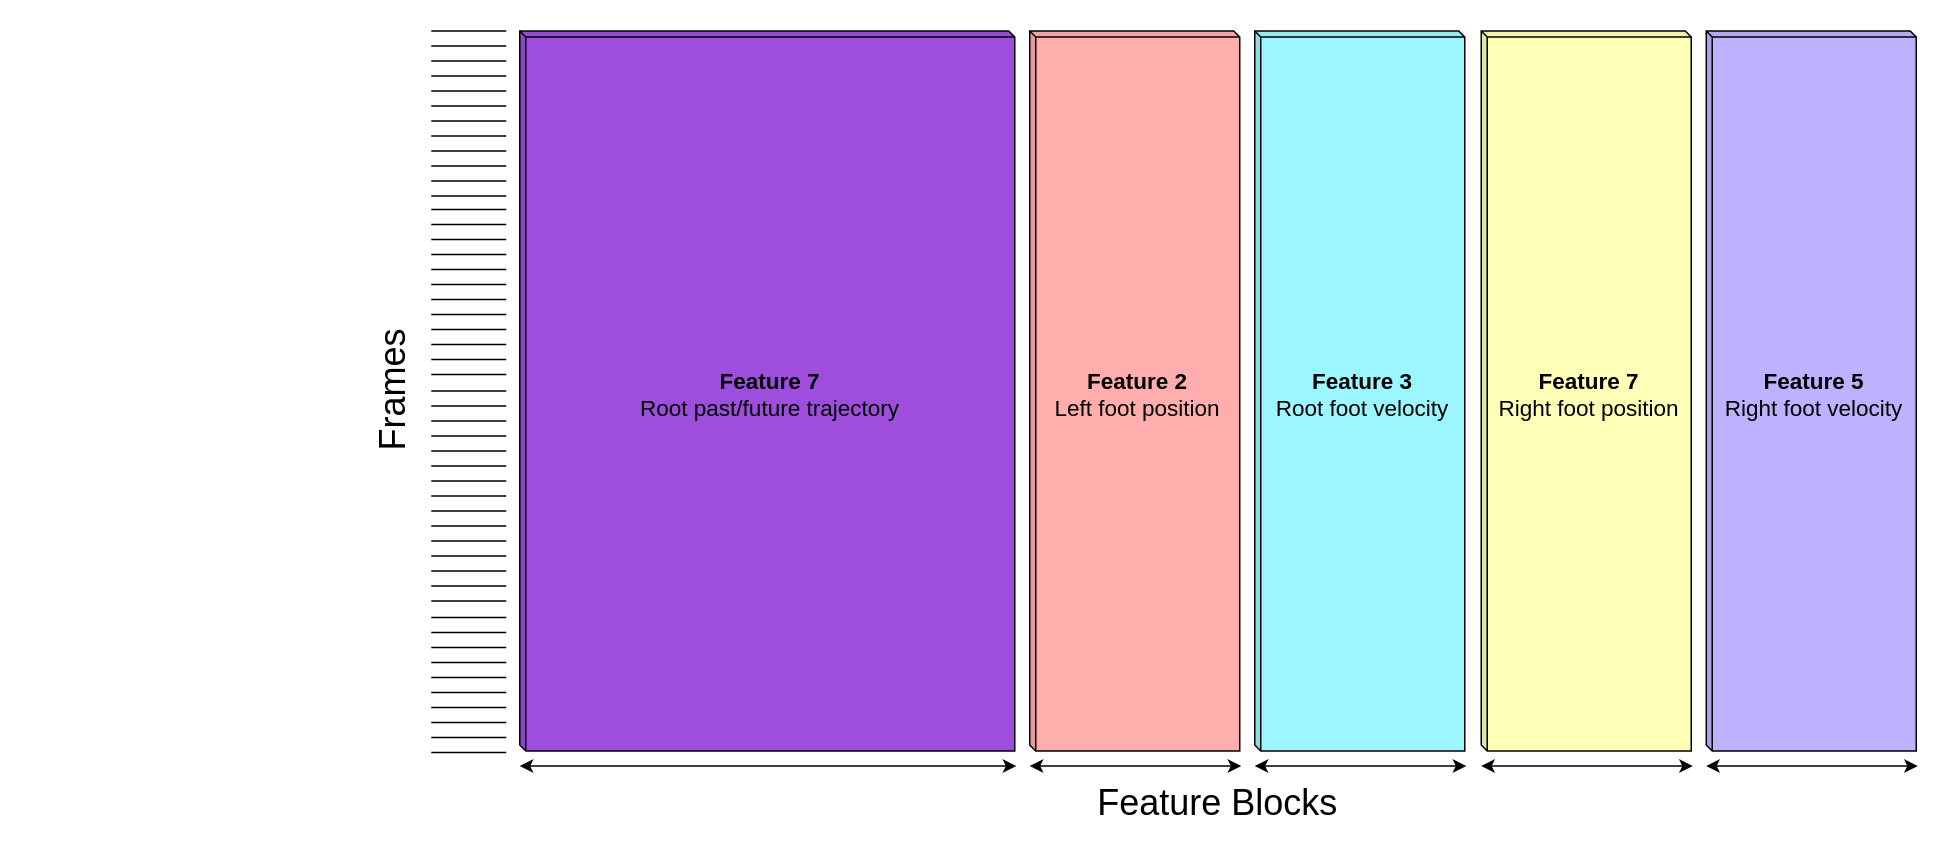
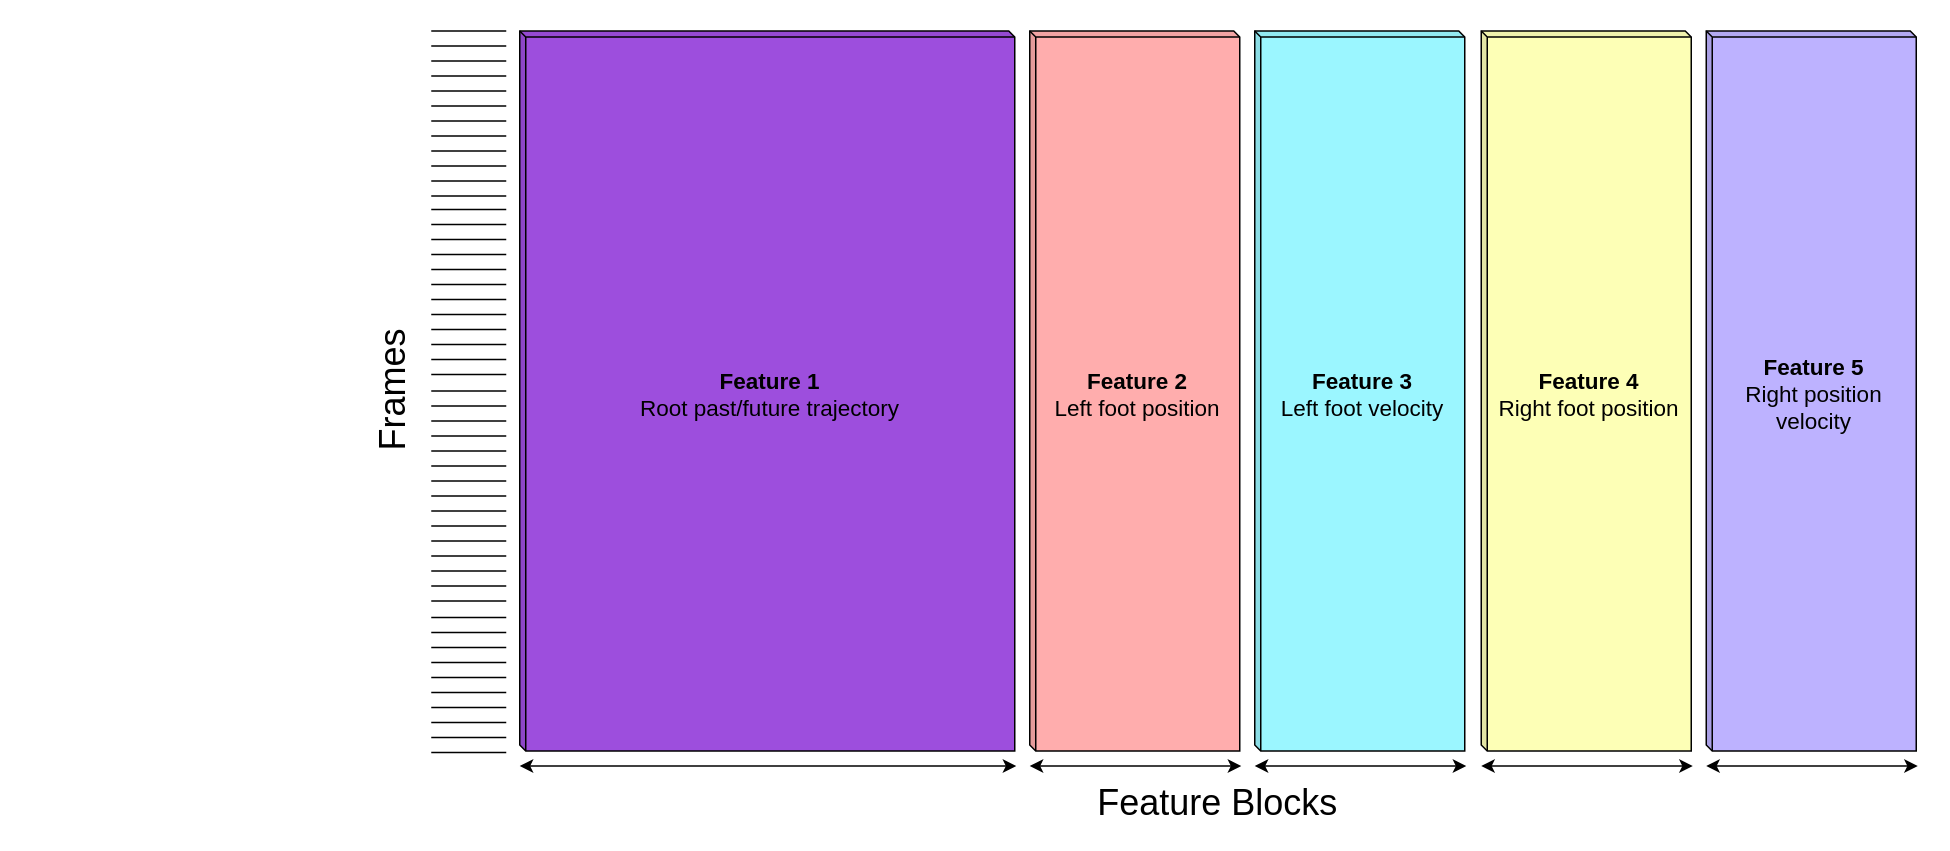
  <mxCell id="0" />
  <mxCell id="1" parent="0" />
- <mxCell id="2" value="&lt;b style=&quot;font-size: 15px;&quot;&gt;Feature 7&lt;/b&gt;&lt;br style=&quot;font-size: 15px;&quot;&gt;Root past/future trajectory" style="shape=cube;whiteSpace=wrap;html=1;boundedLbl=1;backgroundOutline=1;darkOpacity=0.05;darkOpacity2=0.1;size=4;fillColor=#9d4edd;fontSize=15;" parent="1" vertex="1"><mxGeometry x="346" y="20" width="330" height="480" as="geometry" /></mxCell>
- <mxCell id="3" value="&lt;b style=&quot;font-size: 15px;&quot;&gt;Feature 3&lt;/b&gt;&lt;br style=&quot;font-size: 15px;&quot;&gt;Root foot velocity" style="shape=cube;whiteSpace=wrap;html=1;boundedLbl=1;backgroundOutline=1;darkOpacity=0.05;darkOpacity2=0.1;size=4;fillColor=#9bf6ff;fontSize=15;" parent="1" vertex="1"><mxGeometry x="836" y="20" width="140" height="480" as="geometry" /></mxCell>
+ <mxCell id="2" value="&lt;b style=&quot;font-size: 15px;&quot;&gt;Feature 1&lt;/b&gt;&lt;br style=&quot;font-size: 15px;&quot;&gt;Root past/future trajectory" style="shape=cube;whiteSpace=wrap;html=1;boundedLbl=1;backgroundOutline=1;darkOpacity=0.05;darkOpacity2=0.1;size=4;fillColor=#9d4edd;fontSize=15;" parent="1" vertex="1"><mxGeometry x="346" y="20" width="330" height="480" as="geometry" /></mxCell>
+ <mxCell id="3" value="&lt;b style=&quot;font-size: 15px;&quot;&gt;Feature 3&lt;/b&gt;&lt;br style=&quot;font-size: 15px;&quot;&gt;Left foot velocity" style="shape=cube;whiteSpace=wrap;html=1;boundedLbl=1;backgroundOutline=1;darkOpacity=0.05;darkOpacity2=0.1;size=4;fillColor=#9bf6ff;fontSize=15;" parent="1" vertex="1"><mxGeometry x="836" y="20" width="140" height="480" as="geometry" /></mxCell>
  <mxCell id="4" value="&lt;b style=&quot;font-size: 15px;&quot;&gt;Feature 2&lt;/b&gt;&lt;br style=&quot;font-size: 15px;&quot;&gt;Left foot position" style="shape=cube;whiteSpace=wrap;html=1;boundedLbl=1;backgroundOutline=1;darkOpacity=0.05;darkOpacity2=0.1;size=4;fillColor=#ffadad;fontSize=15;" parent="1" vertex="1"><mxGeometry x="686" y="20" width="140" height="480" as="geometry" /></mxCell>
  <mxCell id="5" value="&lt;font style=&quot;font-size: 24px&quot;&gt;Frames&lt;/font&gt;" style="text;html=1;strokeColor=none;fillColor=none;align=center;verticalAlign=middle;whiteSpace=wrap;rounded=0;rotation=-90;shadow=0;" parent="1" vertex="1"><mxGeometry x="20.75" y="250" width="482.5" height="20" as="geometry" /></mxCell>
  <mxCell id="6" value="&lt;font style=&quot;font-size: 24px&quot;&gt;Feature Blocks&lt;/font&gt;" style="text;html=1;strokeColor=none;fillColor=none;align=center;verticalAlign=middle;whiteSpace=wrap;rounded=0;rotation=0;shadow=1;" parent="1" vertex="1"><mxGeometry x="346" y="525" width="931" height="20" as="geometry" /></mxCell>
  <mxCell id="7" value="" style="endArrow=none;html=1;" parent="1" edge="1"><mxGeometry width="50" height="50" relative="1" as="geometry"><mxPoint x="287" y="20" as="sourcePoint" /><mxPoint x="337" y="20" as="targetPoint" /></mxGeometry></mxCell>
  <mxCell id="8" value="" style="endArrow=none;html=1;" parent="1" edge="1"><mxGeometry width="50" height="50" relative="1" as="geometry"><mxPoint x="287" y="30" as="sourcePoint" /><mxPoint x="337" y="30" as="targetPoint" /></mxGeometry></mxCell>
  <mxCell id="9" value="" style="endArrow=none;html=1;" parent="1" edge="1"><mxGeometry width="50" height="50" relative="1" as="geometry"><mxPoint x="287" y="40" as="sourcePoint" /><mxPoint x="337" y="40" as="targetPoint" /></mxGeometry></mxCell>
  <mxCell id="10" value="" style="endArrow=none;html=1;" parent="1" edge="1"><mxGeometry width="50" height="50" relative="1" as="geometry"><mxPoint x="287" y="50" as="sourcePoint" /><mxPoint x="337" y="50" as="targetPoint" /></mxGeometry></mxCell>
  <mxCell id="11" value="" style="endArrow=none;html=1;" parent="1" edge="1"><mxGeometry width="50" height="50" relative="1" as="geometry"><mxPoint x="287" y="60" as="sourcePoint" /><mxPoint x="337" y="60" as="targetPoint" /></mxGeometry></mxCell>
  <mxCell id="12" value="" style="endArrow=none;html=1;" parent="1" edge="1"><mxGeometry width="50" height="50" relative="1" as="geometry"><mxPoint x="287" y="70" as="sourcePoint" /><mxPoint x="337" y="70" as="targetPoint" /></mxGeometry></mxCell>
  <mxCell id="13" value="" style="endArrow=none;html=1;" parent="1" edge="1"><mxGeometry width="50" height="50" relative="1" as="geometry"><mxPoint x="287" y="80" as="sourcePoint" /><mxPoint x="337" y="80" as="targetPoint" /></mxGeometry></mxCell>
  <mxCell id="14" value="" style="endArrow=none;html=1;" parent="1" edge="1"><mxGeometry width="50" height="50" relative="1" as="geometry"><mxPoint x="287" y="90" as="sourcePoint" /><mxPoint x="337" y="90" as="targetPoint" /></mxGeometry></mxCell>
  <mxCell id="15" value="" style="endArrow=none;html=1;" parent="1" edge="1"><mxGeometry width="50" height="50" relative="1" as="geometry"><mxPoint x="287" y="100" as="sourcePoint" /><mxPoint x="337" y="100" as="targetPoint" /></mxGeometry></mxCell>
  <mxCell id="16" value="" style="endArrow=none;html=1;" parent="1" edge="1"><mxGeometry width="50" height="50" relative="1" as="geometry"><mxPoint x="287" y="110" as="sourcePoint" /><mxPoint x="337" y="110" as="targetPoint" /></mxGeometry></mxCell>
  <mxCell id="17" value="" style="endArrow=none;html=1;" parent="1" edge="1"><mxGeometry width="50" height="50" relative="1" as="geometry"><mxPoint x="287" y="120" as="sourcePoint" /><mxPoint x="337" y="120" as="targetPoint" /></mxGeometry></mxCell>
  <mxCell id="18" value="" style="endArrow=none;html=1;" parent="1" edge="1"><mxGeometry width="50" height="50" relative="1" as="geometry"><mxPoint x="287" y="130" as="sourcePoint" /><mxPoint x="337" y="130" as="targetPoint" /></mxGeometry></mxCell>
  <mxCell id="19" value="" style="endArrow=none;html=1;" parent="1" edge="1"><mxGeometry width="50" height="50" relative="1" as="geometry"><mxPoint x="287" y="139" as="sourcePoint" /><mxPoint x="337" y="139" as="targetPoint" /></mxGeometry></mxCell>
  <mxCell id="20" value="" style="endArrow=none;html=1;" parent="1" edge="1"><mxGeometry width="50" height="50" relative="1" as="geometry"><mxPoint x="287" y="149" as="sourcePoint" /><mxPoint x="337" y="149" as="targetPoint" /></mxGeometry></mxCell>
  <mxCell id="21" value="" style="endArrow=none;html=1;" parent="1" edge="1"><mxGeometry width="50" height="50" relative="1" as="geometry"><mxPoint x="287" y="159" as="sourcePoint" /><mxPoint x="337" y="159" as="targetPoint" /></mxGeometry></mxCell>
  <mxCell id="22" value="" style="endArrow=none;html=1;" parent="1" edge="1"><mxGeometry width="50" height="50" relative="1" as="geometry"><mxPoint x="287" y="169" as="sourcePoint" /><mxPoint x="337" y="169" as="targetPoint" /></mxGeometry></mxCell>
  <mxCell id="23" value="" style="endArrow=none;html=1;" parent="1" edge="1"><mxGeometry width="50" height="50" relative="1" as="geometry"><mxPoint x="287" y="179" as="sourcePoint" /><mxPoint x="337" y="179" as="targetPoint" /></mxGeometry></mxCell>
  <mxCell id="24" value="" style="endArrow=none;html=1;" parent="1" edge="1"><mxGeometry width="50" height="50" relative="1" as="geometry"><mxPoint x="287" y="189" as="sourcePoint" /><mxPoint x="337" y="189" as="targetPoint" /></mxGeometry></mxCell>
  <mxCell id="25" value="" style="endArrow=none;html=1;" parent="1" edge="1"><mxGeometry width="50" height="50" relative="1" as="geometry"><mxPoint x="287" y="199" as="sourcePoint" /><mxPoint x="337" y="199" as="targetPoint" /></mxGeometry></mxCell>
  <mxCell id="26" value="" style="endArrow=none;html=1;" parent="1" edge="1"><mxGeometry width="50" height="50" relative="1" as="geometry"><mxPoint x="287" y="209" as="sourcePoint" /><mxPoint x="337" y="209" as="targetPoint" /></mxGeometry></mxCell>
  <mxCell id="27" value="" style="endArrow=none;html=1;" parent="1" edge="1"><mxGeometry width="50" height="50" relative="1" as="geometry"><mxPoint x="287" y="219" as="sourcePoint" /><mxPoint x="337" y="219" as="targetPoint" /></mxGeometry></mxCell>
  <mxCell id="28" value="" style="endArrow=none;html=1;" parent="1" edge="1"><mxGeometry width="50" height="50" relative="1" as="geometry"><mxPoint x="287" y="229" as="sourcePoint" /><mxPoint x="337" y="229" as="targetPoint" /></mxGeometry></mxCell>
  <mxCell id="29" value="" style="endArrow=none;html=1;" parent="1" edge="1"><mxGeometry width="50" height="50" relative="1" as="geometry"><mxPoint x="287" y="239" as="sourcePoint" /><mxPoint x="337" y="239" as="targetPoint" /></mxGeometry></mxCell>
  <mxCell id="30" value="" style="endArrow=none;html=1;" parent="1" edge="1"><mxGeometry width="50" height="50" relative="1" as="geometry"><mxPoint x="287" y="249" as="sourcePoint" /><mxPoint x="337" y="249" as="targetPoint" /></mxGeometry></mxCell>
  <mxCell id="31" value="" style="endArrow=none;html=1;" parent="1" edge="1"><mxGeometry width="50" height="50" relative="1" as="geometry"><mxPoint x="287" y="260" as="sourcePoint" /><mxPoint x="337" y="260" as="targetPoint" /></mxGeometry></mxCell>
  <mxCell id="32" value="" style="endArrow=none;html=1;" parent="1" edge="1"><mxGeometry width="50" height="50" relative="1" as="geometry"><mxPoint x="287" y="270" as="sourcePoint" /><mxPoint x="337" y="270" as="targetPoint" /></mxGeometry></mxCell>
  <mxCell id="33" value="" style="endArrow=none;html=1;" parent="1" edge="1"><mxGeometry width="50" height="50" relative="1" as="geometry"><mxPoint x="287" y="280" as="sourcePoint" /><mxPoint x="337" y="280" as="targetPoint" /></mxGeometry></mxCell>
  <mxCell id="34" value="" style="endArrow=none;html=1;" parent="1" edge="1"><mxGeometry width="50" height="50" relative="1" as="geometry"><mxPoint x="287" y="290" as="sourcePoint" /><mxPoint x="337" y="290" as="targetPoint" /></mxGeometry></mxCell>
  <mxCell id="35" value="" style="endArrow=none;html=1;" parent="1" edge="1"><mxGeometry width="50" height="50" relative="1" as="geometry"><mxPoint x="287" y="300" as="sourcePoint" /><mxPoint x="337" y="300" as="targetPoint" /></mxGeometry></mxCell>
  <mxCell id="36" value="" style="endArrow=none;html=1;" parent="1" edge="1"><mxGeometry width="50" height="50" relative="1" as="geometry"><mxPoint x="287" y="310" as="sourcePoint" /><mxPoint x="337" y="310" as="targetPoint" /></mxGeometry></mxCell>
  <mxCell id="37" value="" style="endArrow=none;html=1;" parent="1" edge="1"><mxGeometry width="50" height="50" relative="1" as="geometry"><mxPoint x="287" y="320" as="sourcePoint" /><mxPoint x="337" y="320" as="targetPoint" /></mxGeometry></mxCell>
  <mxCell id="38" value="" style="endArrow=none;html=1;" parent="1" edge="1"><mxGeometry width="50" height="50" relative="1" as="geometry"><mxPoint x="287" y="330" as="sourcePoint" /><mxPoint x="337" y="330" as="targetPoint" /></mxGeometry></mxCell>
  <mxCell id="39" value="" style="endArrow=none;html=1;" parent="1" edge="1"><mxGeometry width="50" height="50" relative="1" as="geometry"><mxPoint x="287" y="340" as="sourcePoint" /><mxPoint x="337" y="340" as="targetPoint" /></mxGeometry></mxCell>
  <mxCell id="40" value="" style="endArrow=none;html=1;" parent="1" edge="1"><mxGeometry width="50" height="50" relative="1" as="geometry"><mxPoint x="287" y="350" as="sourcePoint" /><mxPoint x="337" y="350" as="targetPoint" /></mxGeometry></mxCell>
  <mxCell id="41" value="" style="endArrow=none;html=1;" parent="1" edge="1"><mxGeometry width="50" height="50" relative="1" as="geometry"><mxPoint x="287" y="360" as="sourcePoint" /><mxPoint x="337" y="360" as="targetPoint" /></mxGeometry></mxCell>
  <mxCell id="42" value="" style="endArrow=none;html=1;" parent="1" edge="1"><mxGeometry width="50" height="50" relative="1" as="geometry"><mxPoint x="287" y="370" as="sourcePoint" /><mxPoint x="337" y="370" as="targetPoint" /></mxGeometry></mxCell>
  <mxCell id="43" value="" style="endArrow=none;html=1;" parent="1" edge="1"><mxGeometry width="50" height="50" relative="1" as="geometry"><mxPoint x="287" y="380" as="sourcePoint" /><mxPoint x="337" y="380" as="targetPoint" /></mxGeometry></mxCell>
  <mxCell id="44" value="" style="endArrow=none;html=1;" parent="1" edge="1"><mxGeometry width="50" height="50" relative="1" as="geometry"><mxPoint x="287" y="390" as="sourcePoint" /><mxPoint x="337" y="390" as="targetPoint" /></mxGeometry></mxCell>
  <mxCell id="45" value="" style="endArrow=none;html=1;" parent="1" edge="1"><mxGeometry width="50" height="50" relative="1" as="geometry"><mxPoint x="287" y="400" as="sourcePoint" /><mxPoint x="337" y="400" as="targetPoint" /></mxGeometry></mxCell>
  <mxCell id="46" value="" style="endArrow=none;html=1;" parent="1" edge="1"><mxGeometry width="50" height="50" relative="1" as="geometry"><mxPoint x="287" y="411" as="sourcePoint" /><mxPoint x="337" y="411" as="targetPoint" /></mxGeometry></mxCell>
  <mxCell id="47" value="" style="endArrow=none;html=1;" parent="1" edge="1"><mxGeometry width="50" height="50" relative="1" as="geometry"><mxPoint x="287" y="421" as="sourcePoint" /><mxPoint x="337" y="421" as="targetPoint" /></mxGeometry></mxCell>
  <mxCell id="48" value="" style="endArrow=none;html=1;" parent="1" edge="1"><mxGeometry width="50" height="50" relative="1" as="geometry"><mxPoint x="287" y="431" as="sourcePoint" /><mxPoint x="337" y="431" as="targetPoint" /></mxGeometry></mxCell>
  <mxCell id="49" value="" style="endArrow=none;html=1;" parent="1" edge="1"><mxGeometry width="50" height="50" relative="1" as="geometry"><mxPoint x="287" y="441" as="sourcePoint" /><mxPoint x="337" y="441" as="targetPoint" /></mxGeometry></mxCell>
  <mxCell id="50" value="" style="endArrow=none;html=1;" parent="1" edge="1"><mxGeometry width="50" height="50" relative="1" as="geometry"><mxPoint x="287" y="451" as="sourcePoint" /><mxPoint x="337" y="451" as="targetPoint" /></mxGeometry></mxCell>
  <mxCell id="51" value="" style="endArrow=none;html=1;" parent="1" edge="1"><mxGeometry width="50" height="50" relative="1" as="geometry"><mxPoint x="287" y="461" as="sourcePoint" /><mxPoint x="337" y="461" as="targetPoint" /></mxGeometry></mxCell>
  <mxCell id="52" value="" style="endArrow=none;html=1;" parent="1" edge="1"><mxGeometry width="50" height="50" relative="1" as="geometry"><mxPoint x="287" y="471" as="sourcePoint" /><mxPoint x="337" y="471" as="targetPoint" /></mxGeometry></mxCell>
  <mxCell id="53" value="" style="endArrow=none;html=1;" parent="1" edge="1"><mxGeometry width="50" height="50" relative="1" as="geometry"><mxPoint x="287" y="481" as="sourcePoint" /><mxPoint x="337" y="481" as="targetPoint" /></mxGeometry></mxCell>
  <mxCell id="54" value="" style="endArrow=none;html=1;" parent="1" edge="1"><mxGeometry width="50" height="50" relative="1" as="geometry"><mxPoint x="287" y="491" as="sourcePoint" /><mxPoint x="337" y="491" as="targetPoint" /></mxGeometry></mxCell>
  <mxCell id="55" value="" style="endArrow=none;html=1;" parent="1" edge="1"><mxGeometry width="50" height="50" relative="1" as="geometry"><mxPoint x="287" y="501" as="sourcePoint" /><mxPoint x="337" y="501" as="targetPoint" /></mxGeometry></mxCell>
  <mxCell id="56" value="" style="endArrow=classic;startArrow=classic;html=1;" parent="1" edge="1"><mxGeometry width="50" height="50" relative="1" as="geometry"><mxPoint x="346" y="510" as="sourcePoint" /><mxPoint x="677" y="510" as="targetPoint" /></mxGeometry></mxCell>
  <mxCell id="57" value="" style="endArrow=classic;startArrow=classic;html=1;" parent="1" edge="1"><mxGeometry width="50" height="50" relative="1" as="geometry"><mxPoint x="686" y="510" as="sourcePoint" /><mxPoint x="827" y="510" as="targetPoint" /></mxGeometry></mxCell>
  <mxCell id="58" value="" style="endArrow=classic;startArrow=classic;html=1;" parent="1" edge="1"><mxGeometry width="50" height="50" relative="1" as="geometry"><mxPoint x="836" y="510" as="sourcePoint" /><mxPoint x="977" y="510" as="targetPoint" /></mxGeometry></mxCell>
- <mxCell id="59" value="&lt;b style=&quot;font-size: 15px;&quot;&gt;Feature 5&lt;/b&gt;&lt;br style=&quot;font-size: 15px;&quot;&gt;Right foot velocity" style="shape=cube;whiteSpace=wrap;html=1;boundedLbl=1;backgroundOutline=1;darkOpacity=0.05;darkOpacity2=0.1;size=4;fillColor=#bdb2ff;fontSize=15;" parent="1" vertex="1"><mxGeometry x="1137" y="20" width="140" height="480" as="geometry" /></mxCell>
- <mxCell id="60" value="&lt;b style=&quot;font-size: 15px;&quot;&gt;Feature 7&lt;/b&gt;&lt;br style=&quot;font-size: 15px;&quot;&gt;Right foot position" style="shape=cube;whiteSpace=wrap;html=1;boundedLbl=1;backgroundOutline=1;darkOpacity=0.05;darkOpacity2=0.1;size=4;fillColor=#fdffb6;fontSize=15;" parent="1" vertex="1"><mxGeometry x="987" y="20" width="140" height="480" as="geometry" /></mxCell>
+ <mxCell id="59" value="&lt;b style=&quot;font-size: 15px;&quot;&gt;Feature 5&lt;/b&gt;&lt;br style=&quot;font-size: 15px;&quot;&gt;Right position velocity" style="shape=cube;whiteSpace=wrap;html=1;boundedLbl=1;backgroundOutline=1;darkOpacity=0.05;darkOpacity2=0.1;size=4;fillColor=#bdb2ff;fontSize=15;" parent="1" vertex="1"><mxGeometry x="1137" y="20" width="140" height="480" as="geometry" /></mxCell>
+ <mxCell id="60" value="&lt;b style=&quot;font-size: 15px;&quot;&gt;Feature 4&lt;/b&gt;&lt;br style=&quot;font-size: 15px;&quot;&gt;Right foot position" style="shape=cube;whiteSpace=wrap;html=1;boundedLbl=1;backgroundOutline=1;darkOpacity=0.05;darkOpacity2=0.1;size=4;fillColor=#fdffb6;fontSize=15;" parent="1" vertex="1"><mxGeometry x="987" y="20" width="140" height="480" as="geometry" /></mxCell>
  <mxCell id="61" value="" style="endArrow=classic;startArrow=classic;html=1;" parent="1" edge="1"><mxGeometry width="50" height="50" relative="1" as="geometry"><mxPoint x="987" y="510" as="sourcePoint" /><mxPoint x="1128" y="510" as="targetPoint" /></mxGeometry></mxCell>
  <mxCell id="62" value="" style="endArrow=classic;startArrow=classic;html=1;" parent="1" edge="1"><mxGeometry width="50" height="50" relative="1" as="geometry"><mxPoint x="1137" y="510" as="sourcePoint" /><mxPoint x="1278" y="510" as="targetPoint" /></mxGeometry></mxCell>
